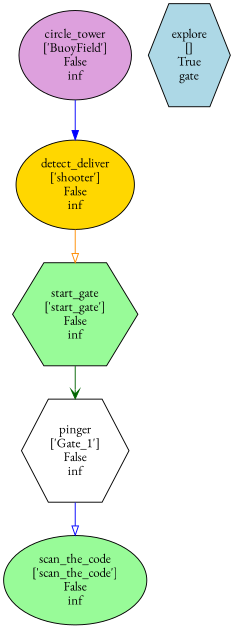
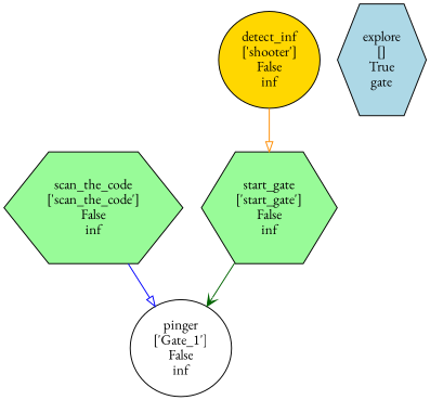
  digraph {
    fontname="EB Garamond"
    node [fillcolor=palegreen fontname="EB Garamond" shape=hexagon style=filled]
    edge [arrowhead=onormal color=blue fontname="EB Garamond"]
-   n1 [label="scan_the_code\n['scan_the_code']\nFalse\ninf" shape=ellipse]
+   n1 [label="scan_the_code\n['scan_the_code']\nFalse\ninf"]
    n2 [label="start_gate\n['start_gate']\nFalse\ninf"]
-   n3 [fillcolor=white label="pinger\n['Gate_1']\nFalse\ninf"]
+   n3 [fillcolor=white label="pinger\n['Gate_1']\nFalse\ninf" shape=ellipse]
    n4 [fillcolor=lightblue label="explore\n[]\nTrue\ngate"]
-   n5 [fillcolor=gold label="detect_deliver\n['shooter']\nFalse\ninf" shape=ellipse]
-   n6 [fillcolor=plum label="circle_tower\n['BuoyField']\nFalse\ninf" shape=ellipse]
+   n5 [fillcolor=gold label="detect_inf\n['shooter']\nFalse\ninf" shape=ellipse]
    n2 -> n3 [arrowhead=vee color=darkgreen]
-   n3 -> n1
+   n1 -> n3
    n5 -> n2 [color=darkorange]
-   n6 -> n5 [arrowhead=normal]
  }
